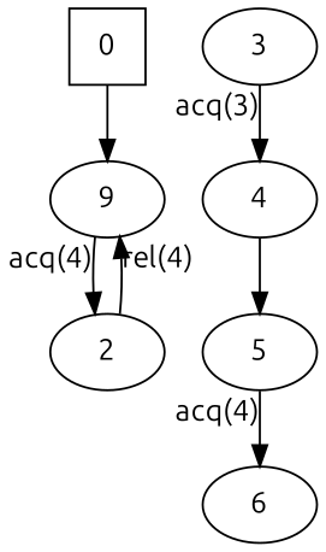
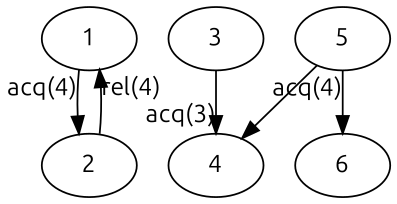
  digraph {
    fontname=Ubuntu
    node [fontname=Ubuntu]
    edge [fontname=Ubuntu]
-   0 [shape=square]
-   1 [label=9]
+   1
    2
    3
    4
    5
    6
-   0 -> 1
    1 -> 2 [xlabel="acq(4)"]
    2 -> 1 [xlabel="rel(4)"]
    3 -> 4 [xlabel="acq(3)"]
-   4 -> 5
+   5 -> 4
    5 -> 6 [xlabel="acq(4)"]
  }
